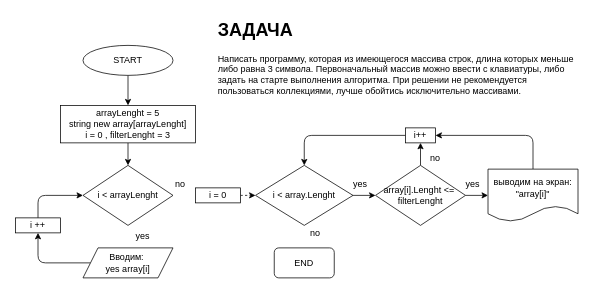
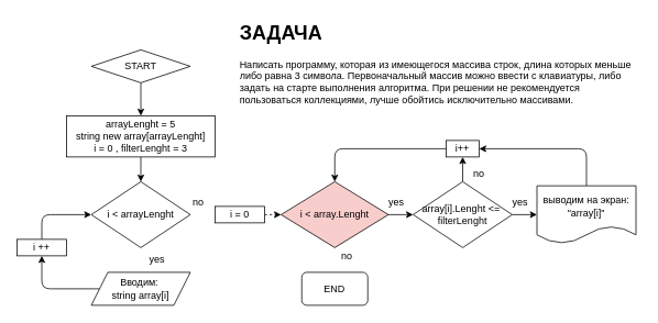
  <mxCell id="0" />
  <mxCell id="1" parent="0" />
  <mxCell id="2" value="" style="edgeStyle=none;html=1;" parent="1" source="3" target="8" edge="1"><mxGeometry relative="1" as="geometry" /></mxCell>
- <mxCell id="3" value="START" style="ellipse;whiteSpace=wrap;html=1;" parent="1" vertex="1"><mxGeometry x="110" y="60" width="120" height="40" as="geometry" /></mxCell>
+ <mxCell id="3" value="START" style="rhombus;whiteSpace=wrap;html=1;" parent="1" vertex="1"><mxGeometry x="110" y="60" width="120" height="40" as="geometry" /></mxCell>
  <mxCell id="4" value="" style="edgeStyle=none;html=1;" parent="1" source="5" target="10" edge="1"><mxGeometry relative="1" as="geometry"><Array as="points"><mxPoint x="50" y="350" /></Array></mxGeometry></mxCell>
- <mxCell id="5" value="Вводим:&amp;nbsp;&lt;br&gt;yes array[i]" style="shape=parallelogram;perimeter=parallelogramPerimeter;whiteSpace=wrap;html=1;fixedSize=1;" parent="1" vertex="1"><mxGeometry x="110" y="330" width="120" height="40" as="geometry" /></mxCell>
+ <mxCell id="5" value="Вводим:&amp;nbsp;&lt;br&gt;string array[i]" style="shape=parallelogram;perimeter=parallelogramPerimeter;whiteSpace=wrap;html=1;fixedSize=1;" parent="1" vertex="1"><mxGeometry x="110" y="330" width="120" height="40" as="geometry" /></mxCell>
  <mxCell id="6" value="i &amp;lt; arrayLenght" style="rhombus;whiteSpace=wrap;html=1;" parent="1" vertex="1"><mxGeometry x="110" y="220" width="120" height="80" as="geometry" /></mxCell>
  <mxCell id="7" value="" style="edgeStyle=none;html=1;" parent="1" source="8" target="6" edge="1"><mxGeometry relative="1" as="geometry" /></mxCell>
  <mxCell id="8" value="arrayLenght = 5&lt;br&gt;string new array[arrayLenght]&lt;br&gt;i = 0 , filterLenght = 3" style="whiteSpace=wrap;html=1;" parent="1" vertex="1"><mxGeometry x="80" y="140" width="180" height="50" as="geometry" /></mxCell>
  <mxCell id="9" style="edgeStyle=none;html=1;entryX=0;entryY=0.5;entryDx=0;entryDy=0;" parent="1" source="10" target="6" edge="1"><mxGeometry relative="1" as="geometry"><Array as="points"><mxPoint x="50" y="260" /></Array></mxGeometry></mxCell>
  <mxCell id="10" value="i ++" style="whiteSpace=wrap;html=1;" parent="1" vertex="1"><mxGeometry x="20" y="290" width="60" height="20" as="geometry" /></mxCell>
  <mxCell id="11" style="edgeStyle=none;html=1;entryX=0;entryY=0.5;entryDx=0;entryDy=0;" parent="1" source="13" target="19" edge="1"><mxGeometry relative="1" as="geometry" /></mxCell>
  <mxCell id="12" style="edgeStyle=none;html=1;entryX=0.5;entryY=1;entryDx=0;entryDy=0;" edge="1" parent="1" source="13" target="21"><mxGeometry relative="1" as="geometry"><mxPoint x="530" y="180" as="targetPoint" /></mxGeometry></mxCell>
  <mxCell id="13" value="array[i].Lenght &amp;lt;=&amp;nbsp;&lt;br&gt;filterLenght" style="rhombus;whiteSpace=wrap;html=1;" parent="1" vertex="1"><mxGeometry x="500" y="220" width="120" height="80" as="geometry" /></mxCell>
  <mxCell id="14" value="" style="edgeStyle=none;html=1;dashed=1;" edge="1" parent="1" source="15" target="26"><mxGeometry relative="1" as="geometry" /></mxCell>
  <mxCell id="15" value="i = 0" style="whiteSpace=wrap;html=1;" parent="1" vertex="1"><mxGeometry x="260" y="250" width="60" height="20" as="geometry" /></mxCell>
  <mxCell id="16" value="yes" style="text;html=1;strokeColor=none;fillColor=none;align=center;verticalAlign=middle;whiteSpace=wrap;rounded=0;" parent="1" vertex="1"><mxGeometry x="160" y="300" width="60" height="30" as="geometry" /></mxCell>
  <mxCell id="17" value="no" style="text;html=1;strokeColor=none;fillColor=none;align=center;verticalAlign=middle;whiteSpace=wrap;rounded=0;" parent="1" vertex="1"><mxGeometry x="210" y="230" width="60" height="30" as="geometry" /></mxCell>
  <mxCell id="18" style="edgeStyle=none;html=1;entryX=1;entryY=0.5;entryDx=0;entryDy=0;" edge="1" parent="1" source="19" target="21"><mxGeometry relative="1" as="geometry"><Array as="points"><mxPoint x="710" y="180" /></Array></mxGeometry></mxCell>
  <mxCell id="19" value="выводим на экран: &quot;array[i]&quot;" style="shape=document;whiteSpace=wrap;html=1;boundedLbl=1;" parent="1" vertex="1"><mxGeometry x="650" y="225" width="120" height="70" as="geometry" /></mxCell>
  <mxCell id="20" style="edgeStyle=none;html=1;entryX=0.5;entryY=0;entryDx=0;entryDy=0;" edge="1" parent="1" source="21" target="26"><mxGeometry relative="1" as="geometry"><Array as="points"><mxPoint x="405" y="180" /></Array></mxGeometry></mxCell>
  <mxCell id="21" value="i++" style="whiteSpace=wrap;html=1;" parent="1" vertex="1"><mxGeometry x="540" y="170" width="40" height="20" as="geometry" /></mxCell>
  <mxCell id="22" value="yes" style="text;html=1;strokeColor=none;fillColor=none;align=center;verticalAlign=middle;whiteSpace=wrap;rounded=0;" parent="1" vertex="1"><mxGeometry x="450" y="230" width="60" height="30" as="geometry" /></mxCell>
  <mxCell id="23" value="END" style="whiteSpace=wrap;html=1;rounded=1;" parent="1" vertex="1"><mxGeometry x="365" y="330" width="80" height="40" as="geometry" /></mxCell>
  <mxCell id="24" value="&lt;h1&gt;ЗАДАЧА&lt;/h1&gt;&lt;p&gt;Написать программу, которая из имеющегося массива строк, длина которых меньше либо равна 3 символа. Первоначальный массив можно ввести с клавиатуры, либо задать на старте выполнения алгоритма. При решении не рекомендуется пользоваться коллекциями, лучше обойтись исключительно массивами.&lt;/p&gt;" style="text;html=1;strokeColor=none;fillColor=none;spacing=5;spacingTop=-20;whiteSpace=wrap;overflow=hidden;rounded=0;" parent="1" vertex="1"><mxGeometry x="285" width="490" height="120" as="geometry" y="20" /></mxCell>
  <mxCell id="25" value="" style="edgeStyle=none;html=1;" edge="1" parent="1" source="26" target="13"><mxGeometry relative="1" as="geometry" /></mxCell>
- <mxCell id="26" value="i &amp;lt; array.Lenght" style="rhombus;whiteSpace=wrap;html=1;" vertex="1" parent="1"><mxGeometry x="340" y="220" width="130" height="80" as="geometry" /></mxCell>
+ <mxCell id="26" value="i &amp;lt; array.Lenght" style="rhombus;whiteSpace=wrap;html=1;fillColor=#f8cecc;" vertex="1" parent="1"><mxGeometry x="340" y="220" width="130" height="80" as="geometry" /></mxCell>
  <mxCell id="27" value="no" style="text;html=1;strokeColor=none;fillColor=none;align=center;verticalAlign=middle;whiteSpace=wrap;rounded=0;" vertex="1" parent="1"><mxGeometry x="390" y="295" width="60" height="30" as="geometry" /></mxCell>
  <mxCell id="28" value="no" style="text;html=1;strokeColor=none;fillColor=none;align=center;verticalAlign=middle;whiteSpace=wrap;rounded=0;" vertex="1" parent="1"><mxGeometry x="550" y="195" width="60" height="30" as="geometry" /></mxCell>
  <mxCell id="29" value="yes" style="text;html=1;strokeColor=none;fillColor=none;align=center;verticalAlign=middle;whiteSpace=wrap;rounded=0;" vertex="1" parent="1"><mxGeometry x="600" y="230" width="60" height="30" as="geometry" /></mxCell>
